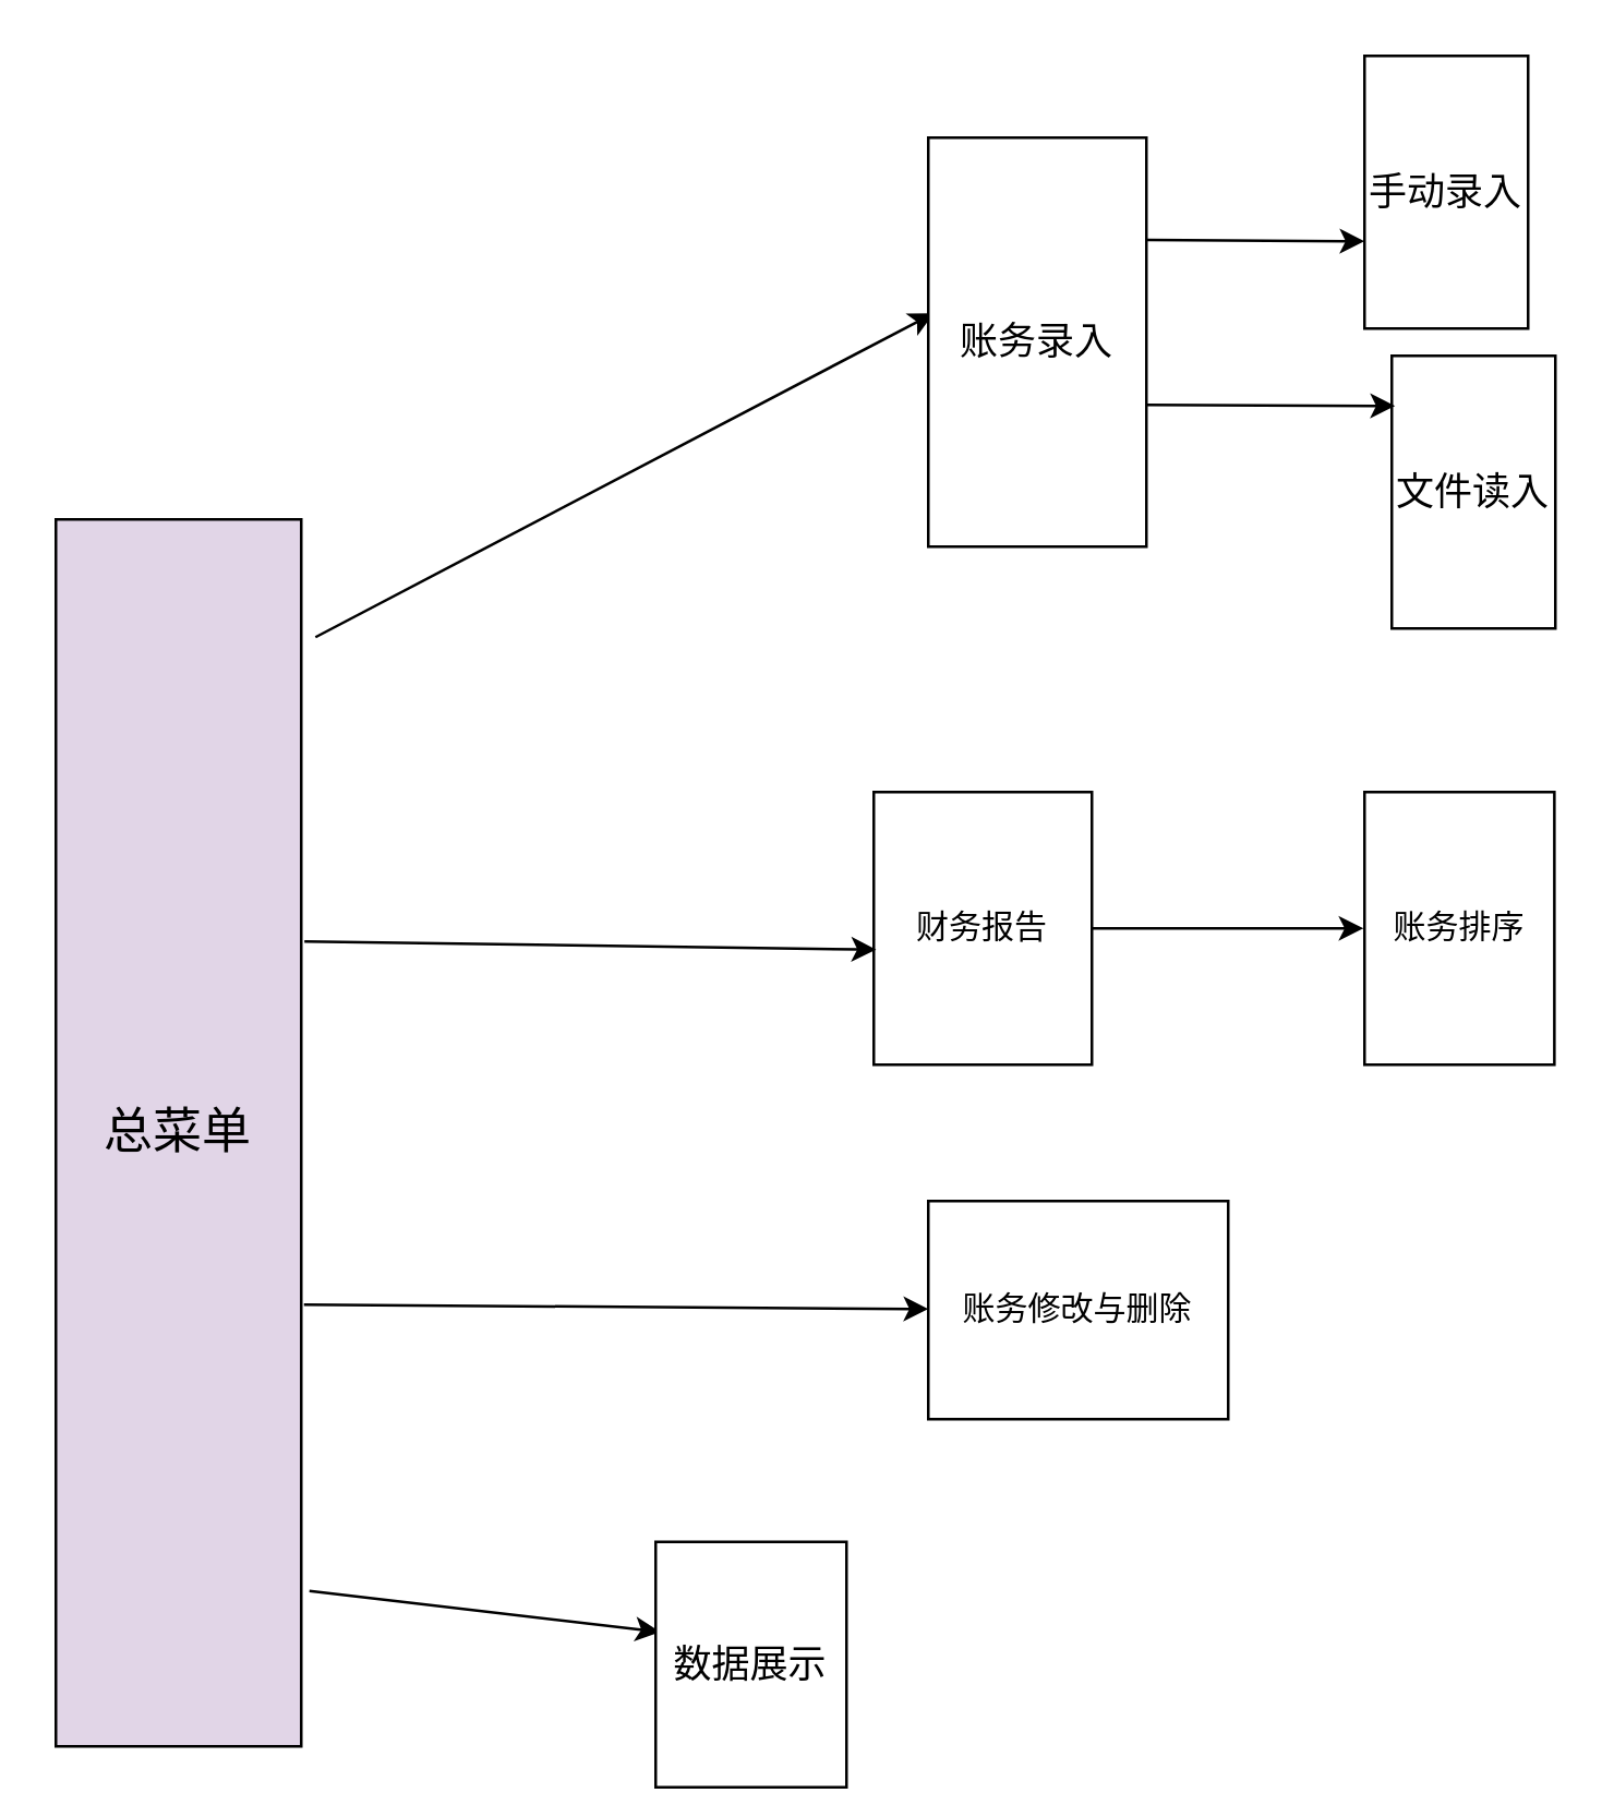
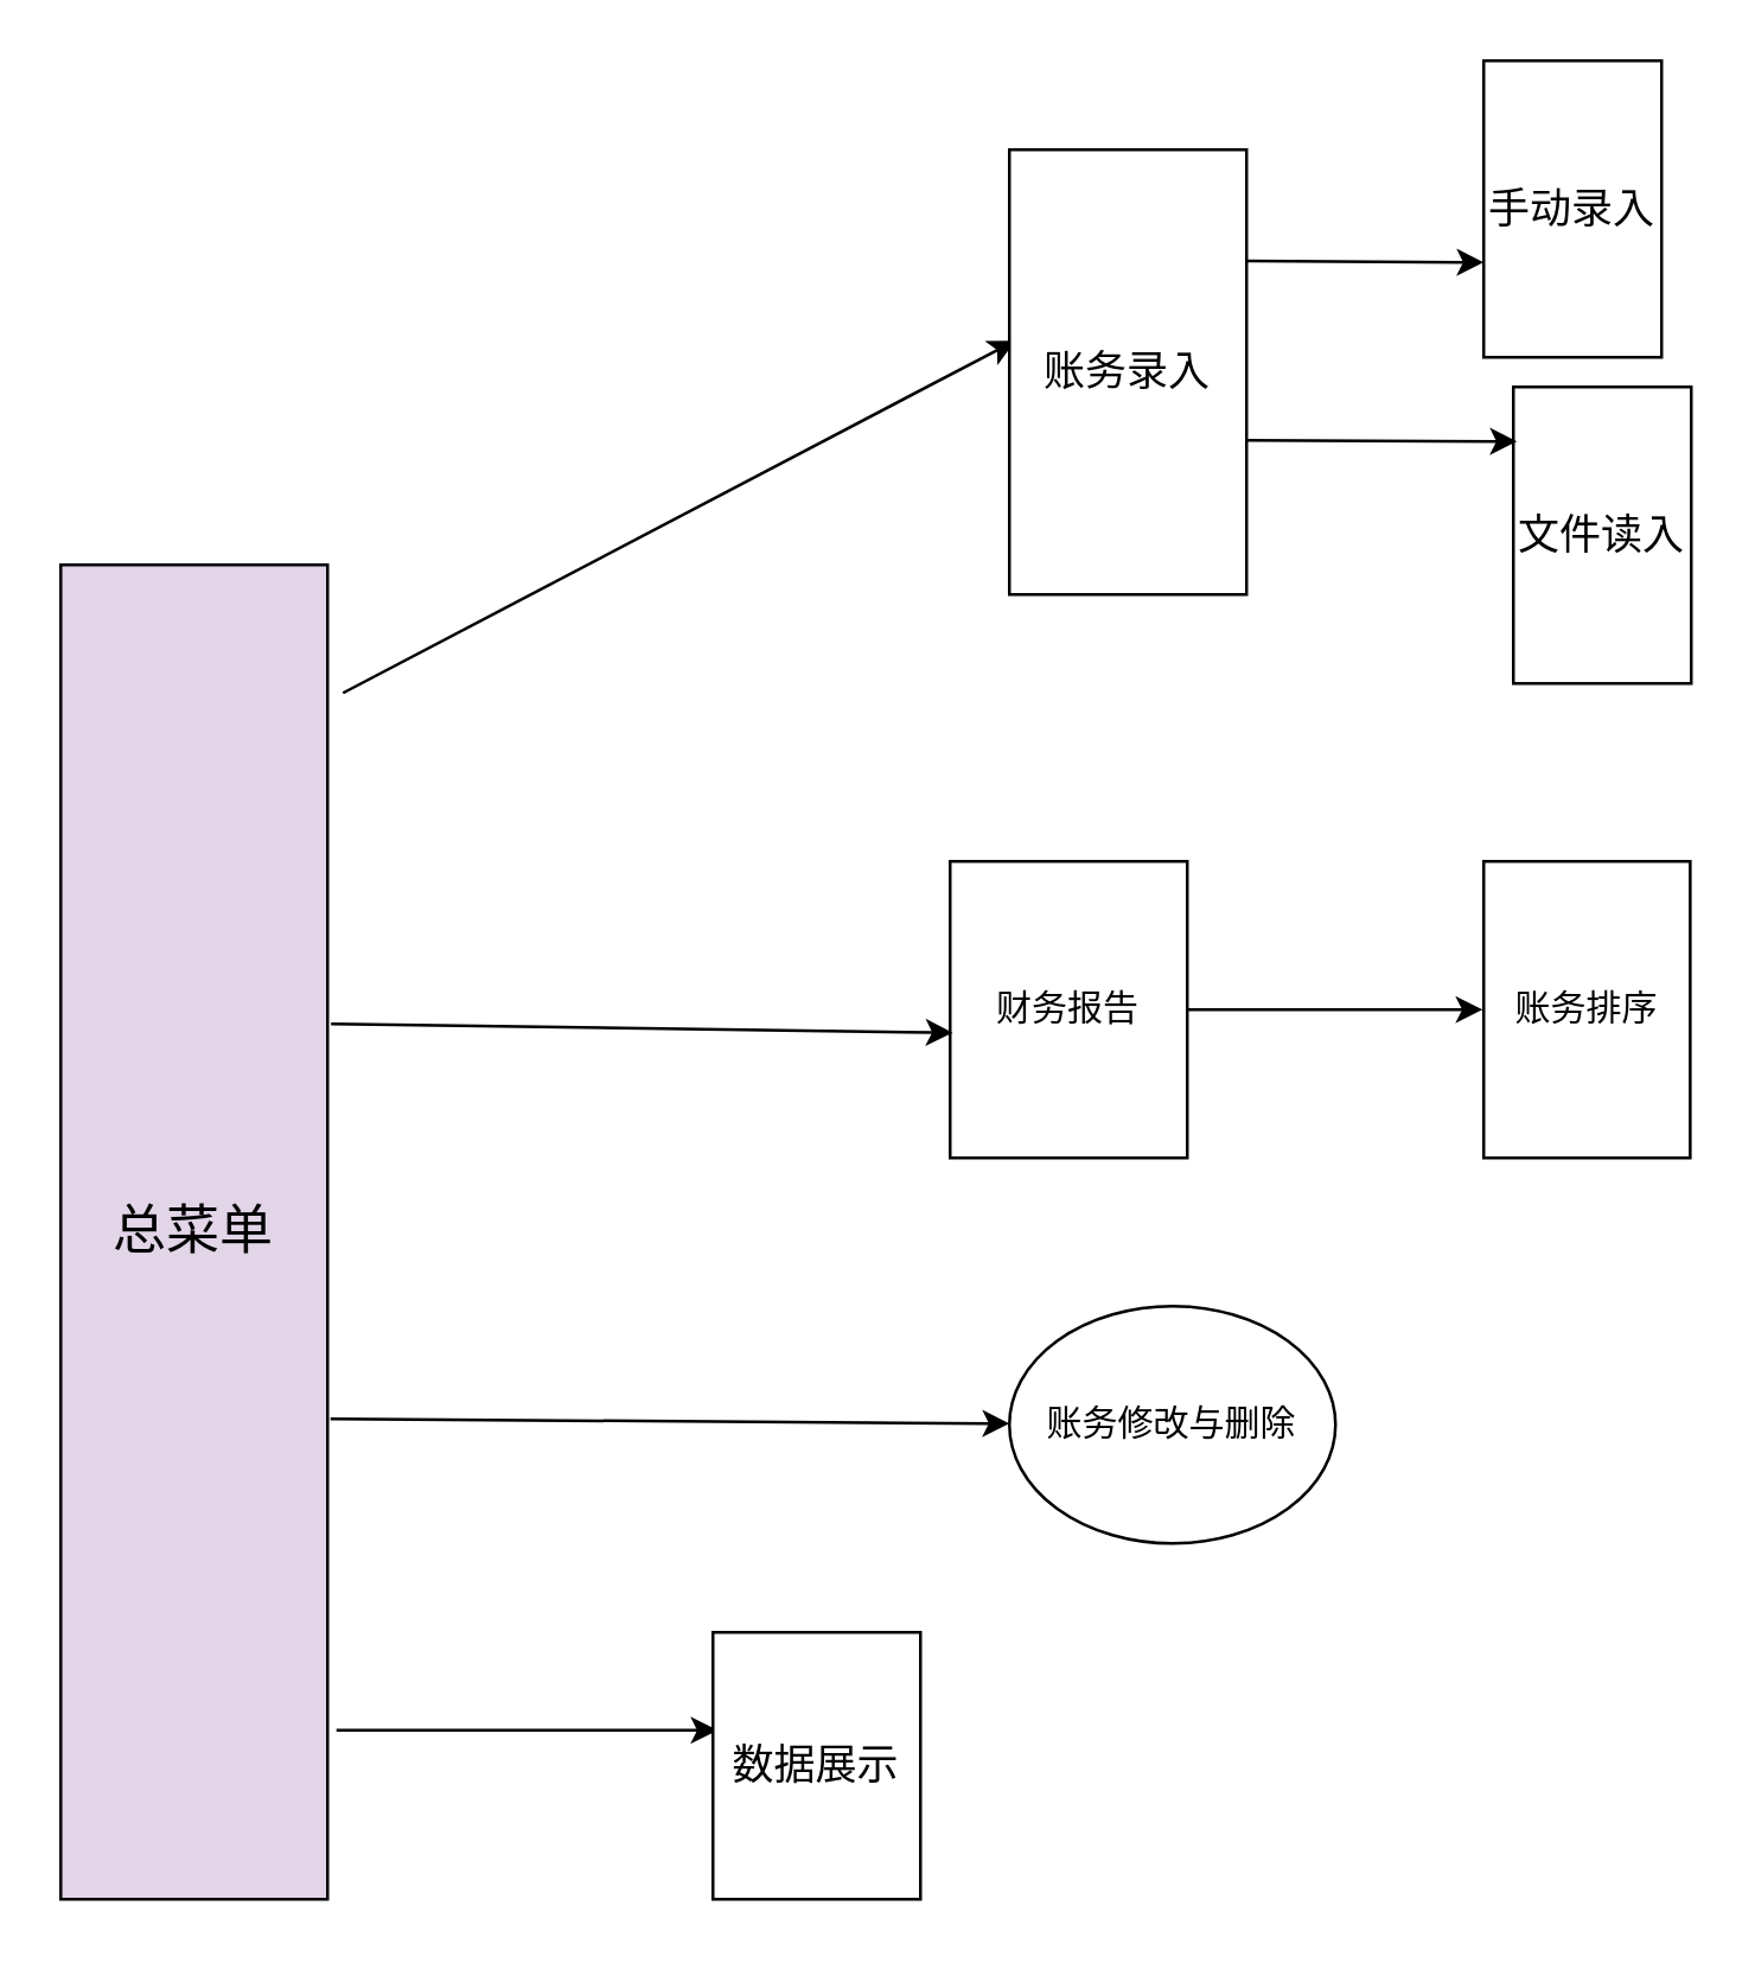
  <mxCell id="0" />
  <mxCell id="1" parent="0" />
  <mxCell id="2" value="&lt;font style=&quot;font-size: 18px&quot;&gt;总菜单&lt;/font&gt;" style="rounded=0;whiteSpace=wrap;html=1;fillColor=#e1d5e7;" vertex="1" parent="1"><mxGeometry x="20" y="190" width="90" height="450" as="geometry" /></mxCell>
  <mxCell id="3" value="" style="endArrow=classic;html=1;exitX=1.058;exitY=0.096;exitDx=0;exitDy=0;exitPerimeter=0;entryX=0.025;entryY=0.429;entryDx=0;entryDy=0;entryPerimeter=0;" edge="1" parent="1" source="2" target="4"><mxGeometry width="50" height="50" relative="1" as="geometry"><mxPoint x="190" y="110.75" as="sourcePoint" /><mxPoint x="390.36" y="215" as="targetPoint" /><Array as="points" /></mxGeometry></mxCell>
  <mxCell id="4" value="&lt;font style=&quot;font-size: 14px&quot;&gt;账务录入&lt;/font&gt;" style="rounded=0;whiteSpace=wrap;html=1;" vertex="1" parent="1"><mxGeometry x="340" y="50" width="80" height="150" as="geometry" /></mxCell>
  <mxCell id="5" value="" style="endArrow=classic;html=1;exitX=1;exitY=0.25;exitDx=0;exitDy=0;" edge="1" parent="1" source="4"><mxGeometry width="50" height="50" relative="1" as="geometry"><mxPoint x="290" y="280" as="sourcePoint" /><mxPoint x="500" y="88" as="targetPoint" /></mxGeometry></mxCell>
  <mxCell id="6" value="&lt;font style=&quot;font-size: 14px&quot;&gt;手动录入&lt;/font&gt;" style="rounded=0;whiteSpace=wrap;html=1;" vertex="1" parent="1"><mxGeometry x="500" y="20" width="60" height="100" as="geometry" /></mxCell>
  <mxCell id="7" value="&lt;font style=&quot;font-size: 14px&quot;&gt;文件读入&lt;/font&gt;" style="rounded=0;whiteSpace=wrap;html=1;" vertex="1" parent="1"><mxGeometry x="510" y="130" width="60" height="100" as="geometry" /></mxCell>
  <mxCell id="8" value="" style="endArrow=classic;html=1;entryX=0.02;entryY=0.184;entryDx=0;entryDy=0;entryPerimeter=0;" edge="1" parent="1" target="7"><mxGeometry width="50" height="50" relative="1" as="geometry"><mxPoint x="420" y="148" as="sourcePoint" /><mxPoint x="500" y="155" as="targetPoint" /></mxGeometry></mxCell>
  <mxCell id="9" value="" style="endArrow=classic;html=1;entryX=0.023;entryY=0.367;entryDx=0;entryDy=0;entryPerimeter=0;" edge="1" parent="1" target="10"><mxGeometry width="50" height="50" relative="1" as="geometry"><mxPoint x="113" y="583" as="sourcePoint" /><mxPoint x="190" y="580" as="targetPoint" /></mxGeometry></mxCell>
- <mxCell id="10" value="&lt;font style=&quot;font-size: 14px&quot;&gt;数据展示&lt;/font&gt;" style="rounded=0;whiteSpace=wrap;html=1;" vertex="1" parent="1"><mxGeometry x="240" y="565" width="70" height="90" as="geometry" /></mxCell>
+ <mxCell id="10" value="&lt;font style=&quot;font-size: 14px&quot;&gt;数据展示&lt;/font&gt;" style="rounded=0;whiteSpace=wrap;html=1;" vertex="1" parent="1"><mxGeometry x="240" y="550" width="70" height="90" as="geometry" /></mxCell>
  <mxCell id="11" value="财务报告" style="rounded=0;whiteSpace=wrap;html=1;" vertex="1" parent="1"><mxGeometry x="320" y="290" width="80" height="100" as="geometry" /></mxCell>
  <mxCell id="12" value="" style="endArrow=classic;html=1;exitX=1;exitY=0.5;exitDx=0;exitDy=0;" edge="1" parent="1" source="11"><mxGeometry width="50" height="50" relative="1" as="geometry"><mxPoint x="209.64" y="410" as="sourcePoint" /><mxPoint x="499.64" y="340" as="targetPoint" /></mxGeometry></mxCell>
  <mxCell id="13" value="账务排序" style="rounded=0;whiteSpace=wrap;html=1;" vertex="1" parent="1"><mxGeometry x="500" y="290" width="69.64" height="100" as="geometry" /></mxCell>
  <mxCell id="14" value="" style="endArrow=classic;html=1;exitX=1.013;exitY=0.344;exitDx=0;exitDy=0;exitPerimeter=0;entryX=0.011;entryY=0.578;entryDx=0;entryDy=0;entryPerimeter=0;" edge="1" parent="1" source="2" target="11"><mxGeometry width="50" height="50" relative="1" as="geometry"><mxPoint x="260" y="410" as="sourcePoint" /><mxPoint x="310" y="360" as="targetPoint" /></mxGeometry></mxCell>
  <mxCell id="15" value="" style="endArrow=classic;html=1;" edge="1" parent="1" target="16"><mxGeometry width="50" height="50" relative="1" as="geometry"><mxPoint x="111" y="478" as="sourcePoint" /><mxPoint x="340" y="467" as="targetPoint" /></mxGeometry></mxCell>
- <mxCell id="16" value="账务修改与删除" style="rounded=0;whiteSpace=wrap;html=1;" vertex="1" parent="1"><mxGeometry x="340" y="440" width="110" height="80" as="geometry" /></mxCell>
+ <mxCell id="16" value="账务修改与删除" style="ellipse;whiteSpace=wrap;html=1;" vertex="1" parent="1"><mxGeometry x="340" y="440" width="110" height="80" as="geometry" /></mxCell>
